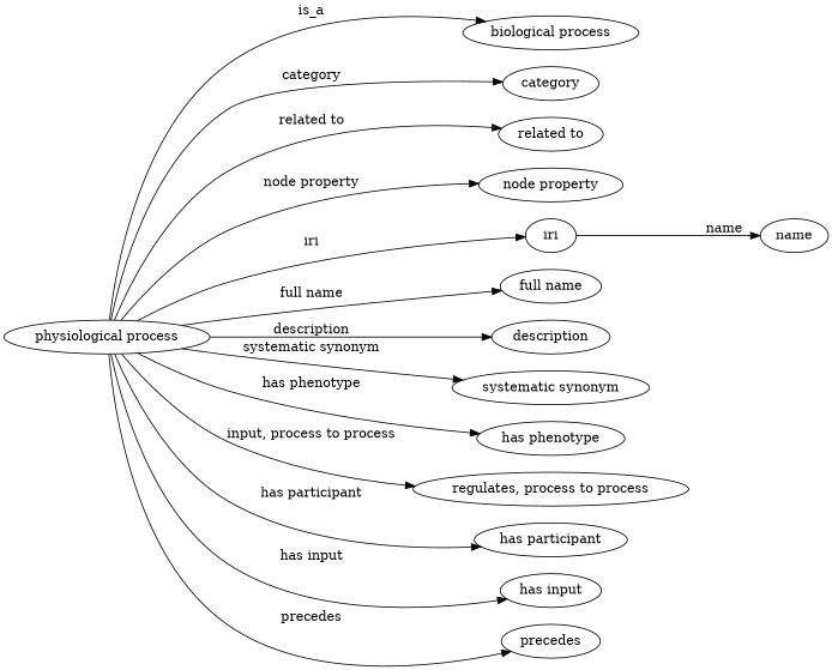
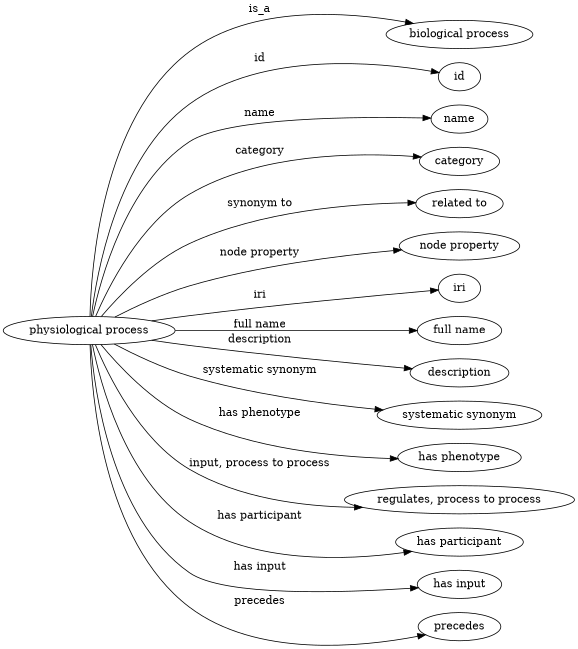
  digraph {
    rankdir=LR
    node [color=black]
    edge [color=black style=solid]
    n1 [height=0.5 label="physiological process" width=2.4025 color=""]
    "biological process" [height=0.5 width=2.0612 color=""]
+   id [height=0.5 width=0.75]
    name [height=0.5 width=0.75]
    category [height=0.5 width=0.75]
    "related to" [height=0.5 width=0.75]
    "node property" [height=0.5 width=0.75]
    iri [height=0.5 width=0.75]
    "full name" [height=0.5 width=0.75]
    description [height=0.5 width=0.75]
    "systematic synonym" [height=0.5 width=0.75]
    "has phenotype" [height=0.5 width=0.75]
    "regulates, process to process" [height=0.5 width=0.75]
    "has participant" [height=0.5 width=0.75]
    "has input" [height=0.5 width=0.75]
    precedes [height=0.5 width=0.75]
    n1 -> "biological process" [label=is_a color="" style=""]
-   iri -> name [label=name]
+   n1 -> id [label=id]
+   n1 -> name [label=name]
    n1 -> category [label=category]
-   n1 -> "related to" [label="related to"]
+   n1 -> "related to" [label="synonym to"]
    n1 -> "node property" [label="node property"]
    n1 -> iri [label=iri]
    n1 -> "full name" [label="full name"]
    n1 -> description [label=description]
    n1 -> "systematic synonym" [label="systematic synonym"]
    n1 -> "has phenotype" [label="has phenotype"]
    n1 -> "regulates, process to process" [label="input, process to process"]
    n1 -> "has participant" [label="has participant"]
    n1 -> "has input" [label="has input"]
    n1 -> precedes [label=precedes]
  }
